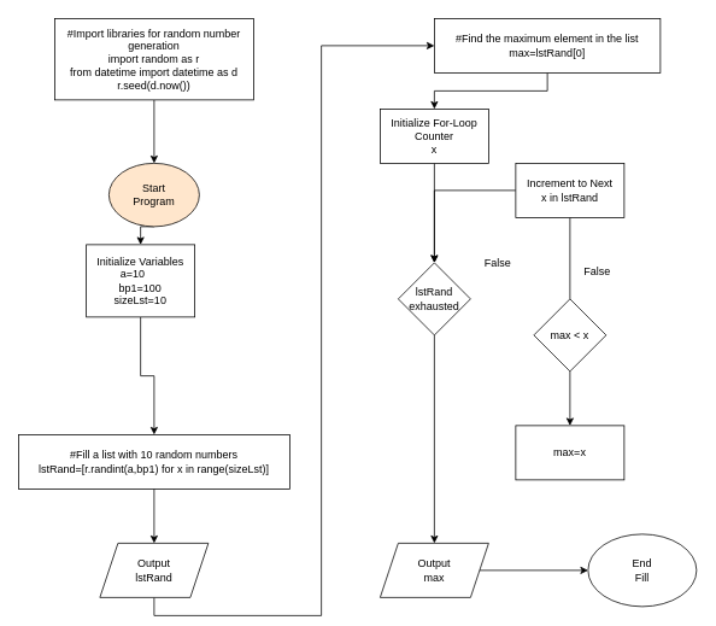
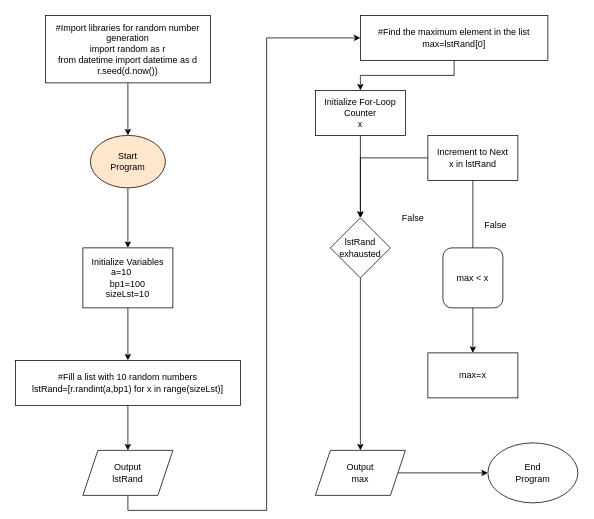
  <mxCell id="0" />
  <mxCell id="1" parent="0" />
  <mxCell id="2" style="edgeStyle=orthogonalEdgeStyle;rounded=0;orthogonalLoop=1;jettySize=auto;html=1;exitX=0.5;exitY=1;exitDx=0;exitDy=0;entryX=0.5;entryY=0;entryDx=0;entryDy=0;" edge="1" parent="1" source="3" target="5"><mxGeometry relative="1" as="geometry" /></mxCell>
  <mxCell id="3" value="#Import libraries for random number generation&lt;br&gt;import random as r&lt;br&gt;from datetime import datetime as d&lt;br&gt;r.seed(d.now())&lt;br&gt;" style="rounded=0;whiteSpace=wrap;html=1;" vertex="1" parent="1"><mxGeometry x="60" y="20" width="220" height="90" as="geometry" /></mxCell>
  <mxCell id="4" style="edgeStyle=orthogonalEdgeStyle;rounded=0;orthogonalLoop=1;jettySize=auto;html=1;exitX=0.5;exitY=1;exitDx=0;exitDy=0;entryX=0.5;entryY=0;entryDx=0;entryDy=0;" edge="1" parent="1" source="5" target="7"><mxGeometry relative="1" as="geometry" /></mxCell>
  <mxCell id="5" value="&lt;div&gt;Start&lt;/div&gt;&lt;div&gt;Program&lt;br&gt;&lt;/div&gt;" style="ellipse;whiteSpace=wrap;html=1;fillColor=#ffe6cc;" vertex="1" parent="1"><mxGeometry x="120" y="180" width="100" height="70" as="geometry" /></mxCell>
  <mxCell id="6" style="edgeStyle=orthogonalEdgeStyle;rounded=0;orthogonalLoop=1;jettySize=auto;html=1;exitX=0.5;exitY=1;exitDx=0;exitDy=0;entryX=0.5;entryY=0;entryDx=0;entryDy=0;" edge="1" parent="1" source="7" target="9"><mxGeometry relative="1" as="geometry" /></mxCell>
- <mxCell id="7" value="&lt;div&gt;Initialize Variables&lt;/div&gt;&lt;div&gt;a=10&amp;nbsp;&amp;nbsp;&amp;nbsp; &amp;nbsp;&lt;br&gt;bp1=100&lt;br&gt;sizeLst=10&lt;br&gt;&lt;/div&gt;" style="rounded=0;whiteSpace=wrap;html=1;" vertex="1" parent="1"><mxGeometry x="95" y="270" width="120" height="80" as="geometry" /></mxCell>
+ <mxCell id="7" value="&lt;div&gt;Initialize Variables&lt;/div&gt;&lt;div&gt;a=10&amp;nbsp;&amp;nbsp;&amp;nbsp; &amp;nbsp;&lt;br&gt;bp1=100&lt;br&gt;sizeLst=10&lt;br&gt;&lt;/div&gt;" style="rounded=0;whiteSpace=wrap;html=1;" vertex="1" parent="1"><mxGeometry x="110" y="330" width="120" height="80" as="geometry" /></mxCell>
  <mxCell id="8" style="edgeStyle=orthogonalEdgeStyle;rounded=0;orthogonalLoop=1;jettySize=auto;html=1;exitX=0.5;exitY=1;exitDx=0;exitDy=0;entryX=0.5;entryY=0;entryDx=0;entryDy=0;" edge="1" parent="1" source="9" target="11"><mxGeometry relative="1" as="geometry" /></mxCell>
  <mxCell id="9" value="#Fill a list with 10 random numbers&lt;br&gt;lstRand=[r.randint(a,bp1) for x in range(sizeLst)]" style="rounded=0;whiteSpace=wrap;html=1;" vertex="1" parent="1"><mxGeometry x="20" y="480" width="300" height="60" as="geometry" /></mxCell>
  <mxCell id="10" style="edgeStyle=orthogonalEdgeStyle;rounded=0;orthogonalLoop=1;jettySize=auto;html=1;exitX=0.5;exitY=1;exitDx=0;exitDy=0;entryX=0;entryY=0.5;entryDx=0;entryDy=0;" edge="1" parent="1" source="11" target="13"><mxGeometry relative="1" as="geometry" /></mxCell>
  <mxCell id="11" value="&lt;div&gt;Output&lt;/div&gt;&lt;div&gt;lstRand&lt;br&gt;&lt;/div&gt;" style="shape=parallelogram;perimeter=parallelogramPerimeter;whiteSpace=wrap;html=1;fixedSize=1;" vertex="1" parent="1"><mxGeometry x="110" y="600" width="120" height="60" as="geometry" /></mxCell>
  <mxCell id="12" style="edgeStyle=orthogonalEdgeStyle;rounded=0;orthogonalLoop=1;jettySize=auto;html=1;exitX=0.5;exitY=1;exitDx=0;exitDy=0;entryX=0.5;entryY=0;entryDx=0;entryDy=0;" edge="1" parent="1" source="13" target="15"><mxGeometry relative="1" as="geometry" /></mxCell>
  <mxCell id="13" value="#Find the maximum element in the list&lt;br&gt;max=lstRand[0]" style="rounded=0;whiteSpace=wrap;html=1;" vertex="1" parent="1"><mxGeometry x="480" y="20" width="250" height="60" as="geometry" /></mxCell>
  <mxCell id="14" style="edgeStyle=orthogonalEdgeStyle;rounded=0;orthogonalLoop=1;jettySize=auto;html=1;exitX=0.5;exitY=1;exitDx=0;exitDy=0;entryX=0.5;entryY=0;entryDx=0;entryDy=0;" edge="1" parent="1" source="15" target="17"><mxGeometry relative="1" as="geometry" /></mxCell>
  <mxCell id="15" value="&lt;div&gt;Initialize For-Loop&lt;/div&gt;&lt;div&gt;Counter&lt;/div&gt;&lt;div&gt;x&lt;br&gt;&lt;/div&gt;" style="rounded=0;whiteSpace=wrap;html=1;" vertex="1" parent="1"><mxGeometry x="420" y="120" width="120" height="60" as="geometry" /></mxCell>
  <mxCell id="16" style="edgeStyle=orthogonalEdgeStyle;rounded=0;orthogonalLoop=1;jettySize=auto;html=1;exitX=0.5;exitY=1;exitDx=0;exitDy=0;entryX=0.5;entryY=0;entryDx=0;entryDy=0;" edge="1" parent="1" source="17" target="27"><mxGeometry relative="1" as="geometry" /></mxCell>
  <mxCell id="17" value="&lt;div&gt;lstRand&lt;/div&gt;&lt;div&gt;exhausted&lt;br&gt;&lt;/div&gt;" style="rhombus;whiteSpace=wrap;html=1;" vertex="1" parent="1"><mxGeometry x="440" y="290" width="80" height="80" as="geometry" /></mxCell>
  <mxCell id="18" style="edgeStyle=orthogonalEdgeStyle;rounded=0;orthogonalLoop=1;jettySize=auto;html=1;exitX=0.5;exitY=1;exitDx=0;exitDy=0;entryX=0.5;entryY=0;entryDx=0;entryDy=0;" edge="1" parent="1" source="20" target="21"><mxGeometry relative="1" as="geometry" /></mxCell>
  <mxCell id="19" style="edgeStyle=orthogonalEdgeStyle;rounded=0;orthogonalLoop=1;jettySize=auto;html=1;exitX=0.5;exitY=0;exitDx=0;exitDy=0;entryX=0.5;entryY=1;entryDx=0;entryDy=0;endArrow=none;" edge="1" parent="1" source="20" target="23"><mxGeometry relative="1" as="geometry" /></mxCell>
- <mxCell id="20" value="&lt;div&gt;max &amp;lt; x&lt;/div&gt;" style="rhombus;whiteSpace=wrap;html=1;" vertex="1" parent="1"><mxGeometry x="590" y="330" width="80" height="80" as="geometry" /></mxCell>
+ <mxCell id="20" value="&lt;div&gt;max &amp;lt; x&lt;/div&gt;" style="whiteSpace=wrap;html=1;rounded=1;" vertex="1" parent="1"><mxGeometry x="590" y="330" width="80" height="80" as="geometry" /></mxCell>
  <mxCell id="21" value="max=x" style="rounded=0;whiteSpace=wrap;html=1;" vertex="1" parent="1"><mxGeometry x="570" y="470" width="120" height="60" as="geometry" /></mxCell>
  <mxCell id="22" style="edgeStyle=orthogonalEdgeStyle;rounded=0;orthogonalLoop=1;jettySize=auto;html=1;exitX=0;exitY=0.5;exitDx=0;exitDy=0;entryX=0.5;entryY=0;entryDx=0;entryDy=0;" edge="1" parent="1" source="23" target="17"><mxGeometry relative="1" as="geometry" /></mxCell>
  <mxCell id="23" value="&lt;div&gt;Increment to Next&lt;/div&gt;&lt;div&gt;x in lstRand&lt;br&gt;&lt;/div&gt;" style="rounded=0;whiteSpace=wrap;html=1;" vertex="1" parent="1"><mxGeometry x="570" y="180" width="120" height="60" as="geometry" /></mxCell>
  <mxCell id="24" value="False" style="text;html=1;align=center;verticalAlign=middle;resizable=0;points=[];autosize=1;strokeColor=none;fillColor=none;" vertex="1" parent="1"><mxGeometry x="635" y="290" width="50" height="20" as="geometry" /></mxCell>
  <mxCell id="25" value="&lt;div&gt;False&lt;/div&gt;" style="text;html=1;align=center;verticalAlign=middle;resizable=0;points=[];autosize=1;strokeColor=none;fillColor=none;" vertex="1" parent="1"><mxGeometry x="525" y="280" width="50" height="20" as="geometry" /></mxCell>
  <mxCell id="26" style="edgeStyle=orthogonalEdgeStyle;rounded=0;orthogonalLoop=1;jettySize=auto;html=1;exitX=1;exitY=0.5;exitDx=0;exitDy=0;entryX=0;entryY=0.5;entryDx=0;entryDy=0;" edge="1" parent="1" source="27" target="28"><mxGeometry relative="1" as="geometry" /></mxCell>
  <mxCell id="27" value="&lt;div&gt;Output&lt;/div&gt;&lt;div&gt;max&lt;br&gt;&lt;/div&gt;" style="shape=parallelogram;perimeter=parallelogramPerimeter;whiteSpace=wrap;html=1;fixedSize=1;" vertex="1" parent="1"><mxGeometry x="420" y="600" width="120" height="60" as="geometry" /></mxCell>
- <mxCell id="28" value="&lt;div&gt;End&lt;/div&gt;&lt;div&gt;Fill&lt;br&gt;&lt;/div&gt;" style="ellipse;whiteSpace=wrap;html=1;" vertex="1" parent="1"><mxGeometry x="650" y="590" width="120" height="80" as="geometry" /></mxCell>
+ <mxCell id="28" value="&lt;div&gt;End&lt;/div&gt;&lt;div&gt;Program&lt;br&gt;&lt;/div&gt;" style="ellipse;whiteSpace=wrap;html=1;" vertex="1" parent="1"><mxGeometry x="650" y="590" width="120" height="80" as="geometry" /></mxCell>
